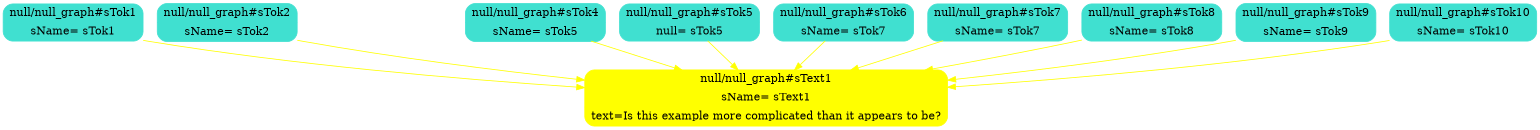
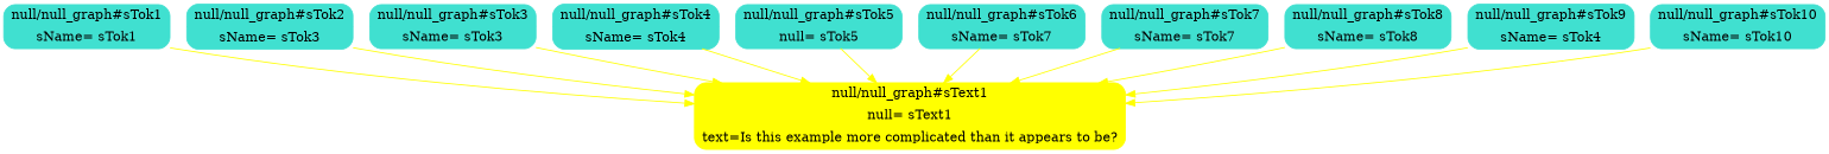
  digraph {
    ordering=out
    node [color=turquoise shape=Mrecord style=filled]
    edge [color=yellow style=filled]
-   n1 [color=yellow label="{{null/null_graph#sText1}|{sName= sText1}|{text=Is this example more complicated than it appears to be?}}"]
+   n1 [color=yellow label="{{null/null_graph#sText1}|{null= sText1}|{text=Is this example more complicated than it appears to be?}}"]
    n2 [label="{{null/null_graph#sTok1}|{sName= sTok1}}"]
-   n3 [label="{{null/null_graph#sTok2}|{sName= sTok2}}"]
-   n5 [label="{{null/null_graph#sTok4}|{sName= sTok5}}"]
+   n3 [label="{{null/null_graph#sTok2}|{sName= sTok3}}"]
+   n4 [label="{{null/null_graph#sTok3}|{sName= sTok3}}"]
+   n5 [label="{{null/null_graph#sTok4}|{sName= sTok4}}"]
    n6 [label="{{null/null_graph#sTok5}|{null= sTok5}}"]
    n7 [label="{{null/null_graph#sTok6}|{sName= sTok7}}"]
    n8 [label="{{null/null_graph#sTok7}|{sName= sTok7}}"]
    n9 [label="{{null/null_graph#sTok8}|{sName= sTok8}}"]
-   n10 [label="{{null/null_graph#sTok9}|{sName= sTok9}}"]
+   n10 [label="{{null/null_graph#sTok9}|{sName= sTok4}}"]
    n11 [label="{{null/null_graph#sTok10}|{sName= sTok10}}"]
    subgraph sub_1 {
      rank=max
      n1
    }
    subgraph sub_2 {
      rank=same
      n2
      n3
+     n4
      n5
      n6
      n7
      n8
      n9
      n10
      n11
    }
    n2 -> n1
    n3 -> n1
+   n4 -> n1
    n5 -> n1
    n6 -> n1
    n7 -> n1
    n8 -> n1
    n9 -> n1
    n10 -> n1
    n11 -> n1
  }
